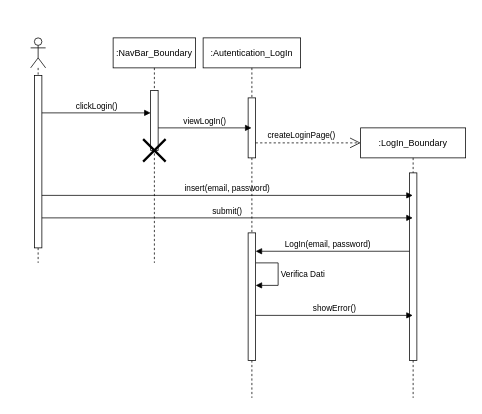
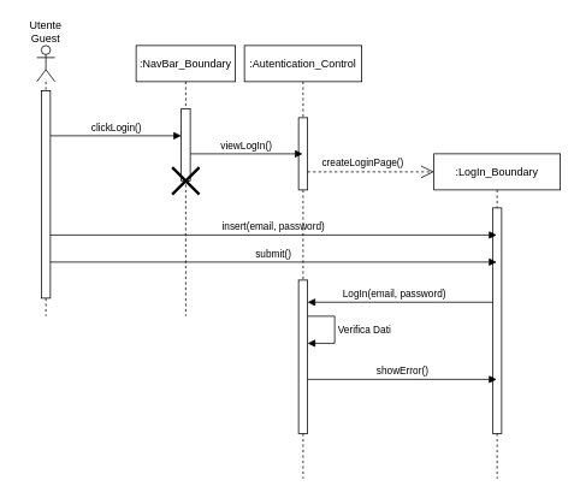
  <mxCell id="0" />
  <mxCell id="1" parent="0" />
  <mxCell id="2" value=":LogIn_Boundary" style="shape=umlLifeline;perimeter=lifelinePerimeter;whiteSpace=wrap;html=1;container=1;dropTarget=0;collapsible=0;recursiveResize=0;outlineConnect=0;portConstraint=eastwest;newEdgeStyle={&quot;curved&quot;:0,&quot;rounded&quot;:0};" vertex="1" parent="1"><mxGeometry x="480" y="170" width="140" height="360" as="geometry" /></mxCell>
  <mxCell id="3" value="" style="html=1;points=[[0,0,0,0,5],[0,1,0,0,-5],[1,0,0,0,5],[1,1,0,0,-5]];perimeter=orthogonalPerimeter;outlineConnect=0;targetShapes=umlLifeline;portConstraint=eastwest;newEdgeStyle={&quot;curved&quot;:0,&quot;rounded&quot;:0};" vertex="1" parent="2"><mxGeometry x="65" y="60" width="10" height="250" as="geometry" /></mxCell>
  <mxCell id="4" value="" style="shape=umlLifeline;perimeter=lifelinePerimeter;whiteSpace=wrap;html=1;container=1;dropTarget=0;collapsible=0;recursiveResize=0;outlineConnect=0;portConstraint=eastwest;newEdgeStyle={&quot;curved&quot;:0,&quot;rounded&quot;:0};participant=umlActor;" vertex="1" parent="1"><mxGeometry x="40" y="50" width="20" height="300" as="geometry" /></mxCell>
  <mxCell id="5" value="" style="html=1;points=[[0,0,0,0,5],[0,1,0,0,-5],[1,0,0,0,5],[1,1,0,0,-5]];perimeter=orthogonalPerimeter;outlineConnect=0;targetShapes=umlLifeline;portConstraint=eastwest;newEdgeStyle={&quot;curved&quot;:0,&quot;rounded&quot;:0};" vertex="1" parent="4"><mxGeometry x="5" y="50" width="10" height="230" as="geometry" /></mxCell>
+ <mxCell id="6" value="Utente Guest" style="text;html=1;align=center;verticalAlign=middle;whiteSpace=wrap;rounded=0;" vertex="1" parent="1"><mxGeometry x="20" y="20" width="60" height="30" as="geometry" /></mxCell>
  <mxCell id="7" value="clickLogin()" style="html=1;verticalAlign=bottom;endArrow=block;curved=0;rounded=0;" edge="1" parent="1" target="14"><mxGeometry width="80" relative="1" as="geometry"><mxPoint x="55" y="150" as="sourcePoint" /><mxPoint x="165" y="150" as="targetPoint" /></mxGeometry></mxCell>
  <mxCell id="8" value="insert(email, password)" style="html=1;verticalAlign=bottom;endArrow=block;curved=0;rounded=0;" edge="1" parent="1" target="2"><mxGeometry x="-0.001" width="80" relative="1" as="geometry"><mxPoint x="55" y="260" as="sourcePoint" /><mxPoint x="290" y="260" as="targetPoint" /><mxPoint as="offset" /></mxGeometry></mxCell>
  <mxCell id="9" value="submit()" style="html=1;verticalAlign=bottom;endArrow=block;curved=0;rounded=0;" edge="1" parent="1" target="2"><mxGeometry width="80" relative="1" as="geometry"><mxPoint x="55" y="290" as="sourcePoint" /><mxPoint x="300" y="290" as="targetPoint" /></mxGeometry></mxCell>
  <mxCell id="10" value="" style="html=1;verticalAlign=bottom;endArrow=block;curved=0;rounded=0;" edge="1" parent="1" target="18"><mxGeometry width="80" relative="1" as="geometry"><mxPoint x="545" y="334.5" as="sourcePoint" /><mxPoint x="350" y="335" as="targetPoint" /></mxGeometry></mxCell>
  <mxCell id="11" value="LogIn(email, password)" style="edgeLabel;html=1;align=center;verticalAlign=middle;resizable=0;points=[];" vertex="1" connectable="0" parent="10"><mxGeometry x="-0.108" y="-1" relative="1" as="geometry"><mxPoint x="-19" y="-9" as="offset" /></mxGeometry></mxCell>
  <mxCell id="12" value="Verifica Dati" style="html=1;align=left;spacingLeft=2;endArrow=block;rounded=0;edgeStyle=orthogonalEdgeStyle;curved=0;rounded=0;" edge="1" parent="1"><mxGeometry relative="1" as="geometry"><mxPoint x="340" y="350" as="sourcePoint" /><Array as="points"><mxPoint x="370" y="350" /><mxPoint x="370" y="380" /></Array><mxPoint x="340" y="380.04" as="targetPoint" /></mxGeometry></mxCell>
  <mxCell id="13" value=":NavBar_Boundary" style="shape=umlLifeline;perimeter=lifelinePerimeter;whiteSpace=wrap;html=1;container=1;dropTarget=0;collapsible=0;recursiveResize=0;outlineConnect=0;portConstraint=eastwest;newEdgeStyle={&quot;curved&quot;:0,&quot;rounded&quot;:0};" vertex="1" parent="1"><mxGeometry x="150" y="50" width="110" height="300" as="geometry" /></mxCell>
  <mxCell id="14" value="" style="html=1;points=[[0,0,0,0,5],[0,1,0,0,-5],[1,0,0,0,5],[1,1,0,0,-5]];perimeter=orthogonalPerimeter;outlineConnect=0;targetShapes=umlLifeline;portConstraint=eastwest;newEdgeStyle={&quot;curved&quot;:0,&quot;rounded&quot;:0};" vertex="1" parent="13"><mxGeometry x="50" y="70" width="10" height="80" as="geometry" /></mxCell>
  <mxCell id="15" value="" style="shape=umlDestroy;whiteSpace=wrap;html=1;strokeWidth=3;targetShapes=umlLifeline;" vertex="1" parent="13"><mxGeometry x="40" y="135" width="30" height="30" as="geometry" /></mxCell>
- <mxCell id="16" value=":Autentication_LogIn" style="shape=umlLifeline;perimeter=lifelinePerimeter;whiteSpace=wrap;html=1;container=1;dropTarget=0;collapsible=0;recursiveResize=0;outlineConnect=0;portConstraint=eastwest;newEdgeStyle={&quot;curved&quot;:0,&quot;rounded&quot;:0};" vertex="1" parent="1"><mxGeometry x="270" y="50" width="130" height="480" as="geometry" /></mxCell>
+ <mxCell id="16" value=":Autentication_Control" style="shape=umlLifeline;perimeter=lifelinePerimeter;whiteSpace=wrap;html=1;container=1;dropTarget=0;collapsible=0;recursiveResize=0;outlineConnect=0;portConstraint=eastwest;newEdgeStyle={&quot;curved&quot;:0,&quot;rounded&quot;:0};" vertex="1" parent="1"><mxGeometry x="270" y="50" width="130" height="480" as="geometry" /></mxCell>
  <mxCell id="17" value="" style="html=1;points=[[0,0,0,0,5],[0,1,0,0,-5],[1,0,0,0,5],[1,1,0,0,-5]];perimeter=orthogonalPerimeter;outlineConnect=0;targetShapes=umlLifeline;portConstraint=eastwest;newEdgeStyle={&quot;curved&quot;:0,&quot;rounded&quot;:0};" vertex="1" parent="16"><mxGeometry x="60" y="80" width="10" height="80" as="geometry" /></mxCell>
  <mxCell id="18" value="" style="html=1;points=[[0,0,0,0,5],[0,1,0,0,-5],[1,0,0,0,5],[1,1,0,0,-5]];perimeter=orthogonalPerimeter;outlineConnect=0;targetShapes=umlLifeline;portConstraint=eastwest;newEdgeStyle={&quot;curved&quot;:0,&quot;rounded&quot;:0};" vertex="1" parent="16"><mxGeometry x="60" y="260" width="10" height="170" as="geometry" /></mxCell>
  <mxCell id="19" value="viewLogIn()" style="html=1;verticalAlign=bottom;endArrow=block;curved=0;rounded=0;" edge="1" parent="1" target="16"><mxGeometry width="80" relative="1" as="geometry"><mxPoint x="210" y="170" as="sourcePoint" /><mxPoint x="290" y="170" as="targetPoint" /><Array as="points"><mxPoint x="280" y="170" /></Array></mxGeometry></mxCell>
  <mxCell id="20" value="createLoginPage()" style="endArrow=open;endSize=12;dashed=1;html=1;rounded=0;" edge="1" parent="1"><mxGeometry x="-0.126" y="10" width="160" relative="1" as="geometry"><mxPoint x="340" y="190" as="sourcePoint" /><mxPoint x="480" y="190" as="targetPoint" /><mxPoint as="offset" /></mxGeometry></mxCell>
  <mxCell id="21" value="showError()" style="html=1;verticalAlign=bottom;endArrow=block;curved=0;rounded=0;" edge="1" parent="1" target="2"><mxGeometry width="80" relative="1" as="geometry"><mxPoint x="340" y="420" as="sourcePoint" /><mxPoint x="420" y="420" as="targetPoint" /></mxGeometry></mxCell>
